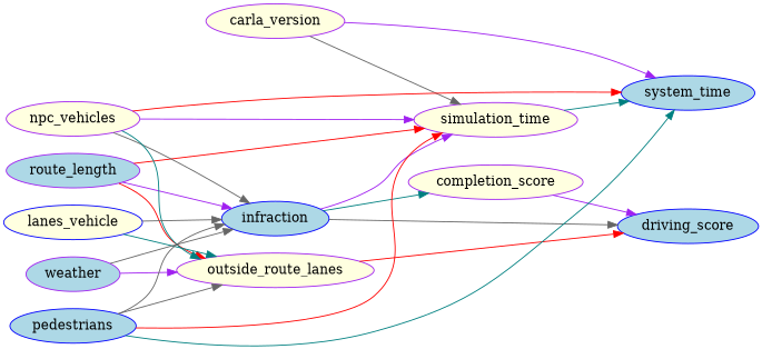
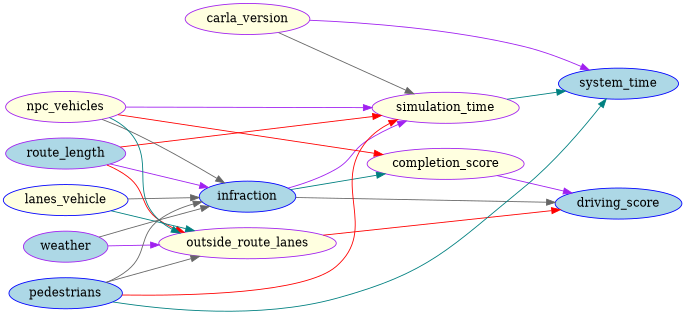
  digraph {
    rankdir=LR
    node [color=purple fillcolor=lightblue style=filled]
    edge [color=gray40]
    driving_score [color=blue]
    completion_score [fillcolor=lightyellow]
    carla_version [fillcolor=lightyellow]
    simulation_time [fillcolor=lightyellow]
    system_time [color=blue]
    route_length
    infraction [color=blue]
    outside_route_lanes [fillcolor=lightyellow]
    npc_vehicles [fillcolor=lightyellow]
    n10 [color=blue fillcolor=lightyellow label=lanes_vehicle]
    weather
    pedestrians [color=blue]
    completion_score -> driving_score [color=purple]
    carla_version -> simulation_time
    carla_version -> system_time [color=purple]
    simulation_time -> system_time [color=teal]
    route_length -> simulation_time [color=red]
    route_length -> infraction [color=purple]
    route_length -> outside_route_lanes [color=red]
    infraction -> driving_score
    infraction -> completion_score [color=teal]
    infraction -> simulation_time [color=purple]
    outside_route_lanes -> driving_score [color=red]
    npc_vehicles -> simulation_time [color=purple]
-   npc_vehicles -> system_time [color=red]
+   npc_vehicles -> completion_score [color=red]
    npc_vehicles -> infraction
    npc_vehicles -> outside_route_lanes [color=teal]
    n10 -> infraction
    n10 -> outside_route_lanes [color=teal]
    weather -> infraction
    weather -> outside_route_lanes [color=purple]
    pedestrians -> simulation_time [color=red]
    pedestrians -> system_time [color=teal]
    pedestrians -> infraction
    pedestrians -> outside_route_lanes
  }
